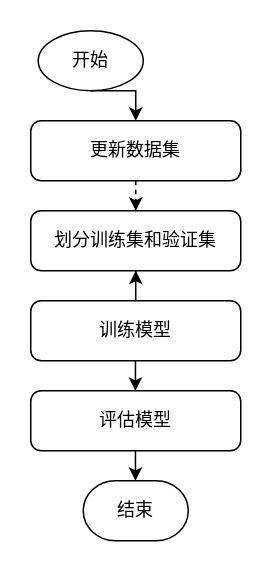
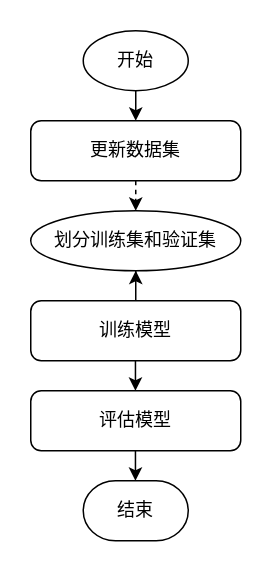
  <mxCell id="0" />
  <mxCell id="1" parent="0" />
  <mxCell id="2" style="edgeStyle=orthogonalEdgeStyle;rounded=0;orthogonalLoop=1;jettySize=auto;html=1;exitX=0.5;exitY=1;exitDx=0;exitDy=0;exitPerimeter=0;" parent="1" source="3" edge="1"><mxGeometry relative="1" as="geometry"><mxPoint x="90" y="80" as="targetPoint" /></mxGeometry></mxCell>
- <mxCell id="3" value="开始" style="strokeWidth=1;html=1;shape=mxgraph.flowchart.start_1;whiteSpace=wrap;" parent="1" vertex="1"><mxGeometry x="25" y="20" width="70" height="40" as="geometry" /></mxCell>
+ <mxCell id="3" value="开始" style="strokeWidth=1;html=1;shape=mxgraph.flowchart.start_1;whiteSpace=wrap;" parent="1" vertex="1"><mxGeometry x="55" y="20" width="70" height="40" as="geometry" /></mxCell>
  <mxCell id="4" value="结束" style="strokeWidth=1;html=1;shape=mxgraph.flowchart.terminator;whiteSpace=wrap;" parent="1" vertex="1"><mxGeometry x="55" y="320" width="70" height="40" as="geometry" /></mxCell>
  <mxCell id="5" style="edgeStyle=orthogonalEdgeStyle;rounded=0;orthogonalLoop=1;jettySize=auto;html=1;exitX=0.5;exitY=1;exitDx=0;exitDy=0;entryX=0.5;entryY=0;entryDx=0;entryDy=0;dashed=1;" edge="1" parent="1" source="6" target="7"><mxGeometry relative="1" as="geometry" /></mxCell>
  <mxCell id="6" value="更新数据集" style="rounded=1;whiteSpace=wrap;html=1;absoluteArcSize=1;arcSize=14;strokeWidth=1;" parent="1" vertex="1"><mxGeometry x="20" y="80" width="140" height="40" as="geometry" /></mxCell>
- <mxCell id="7" value="划分训练集和验证集" style="rounded=1;whiteSpace=wrap;html=1;absoluteArcSize=1;arcSize=14;strokeWidth=1;" parent="1" vertex="1"><mxGeometry x="20" y="140" width="140" height="40" as="geometry" /></mxCell>
+ <mxCell id="7" value="划分训练集和验证集" style="ellipse;whiteSpace=wrap;html=1;absoluteArcSize=1;arcSize=14;strokeWidth=1;" parent="1" vertex="1"><mxGeometry x="20" y="140" width="140" height="40" as="geometry" /></mxCell>
  <mxCell id="8" value="" style="edgeStyle=orthogonalEdgeStyle;rounded=0;orthogonalLoop=1;jettySize=auto;html=1;" edge="1" parent="1" source="9" target="7"><mxGeometry relative="1" as="geometry" /></mxCell>
  <mxCell id="9" value="训练模型" style="rounded=1;whiteSpace=wrap;html=1;absoluteArcSize=1;arcSize=14;strokeWidth=1;" parent="1" vertex="1"><mxGeometry x="20" y="200" width="140" height="40" as="geometry" /></mxCell>
  <mxCell id="10" value="评估模型" style="rounded=1;whiteSpace=wrap;html=1;absoluteArcSize=1;arcSize=14;strokeWidth=1;" parent="1" vertex="1"><mxGeometry x="20" y="260" width="140" height="40" as="geometry" /></mxCell>
  <mxCell id="11" style="edgeStyle=orthogonalEdgeStyle;rounded=0;orthogonalLoop=1;jettySize=auto;html=1;exitX=0.5;exitY=1;exitDx=0;exitDy=0;" parent="1" edge="1"><mxGeometry relative="1" as="geometry"><mxPoint x="89.8" y="300" as="sourcePoint" /><mxPoint x="89.8" y="320" as="targetPoint" /></mxGeometry></mxCell>
  <mxCell id="12" style="edgeStyle=orthogonalEdgeStyle;rounded=0;orthogonalLoop=1;jettySize=auto;html=1;exitX=0.5;exitY=1;exitDx=0;exitDy=0;" parent="1" edge="1"><mxGeometry relative="1" as="geometry"><mxPoint x="89.8" y="240" as="sourcePoint" /><mxPoint x="89.8" y="260" as="targetPoint" /></mxGeometry></mxCell>
